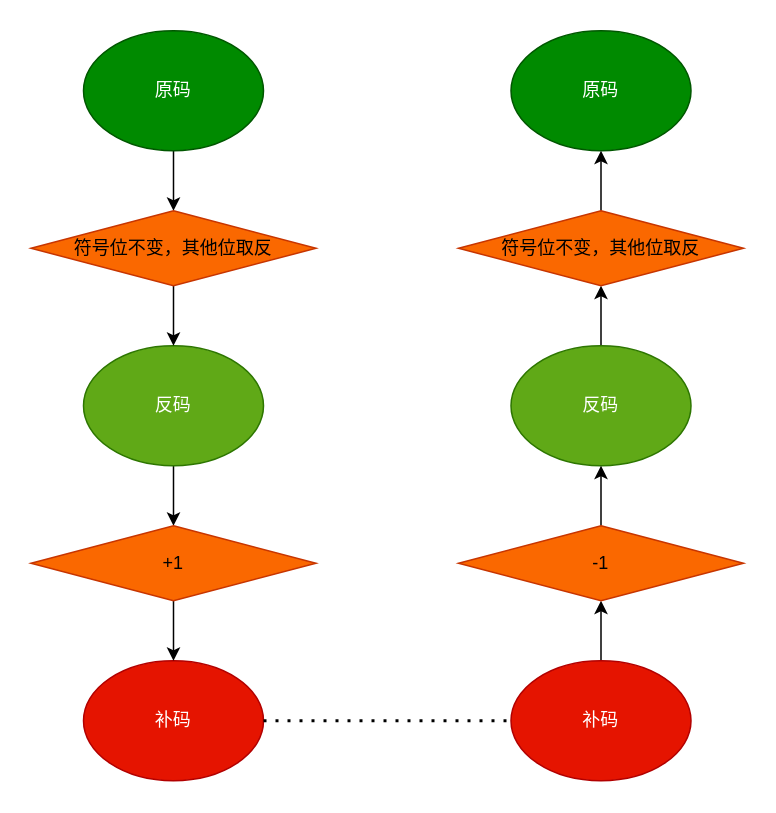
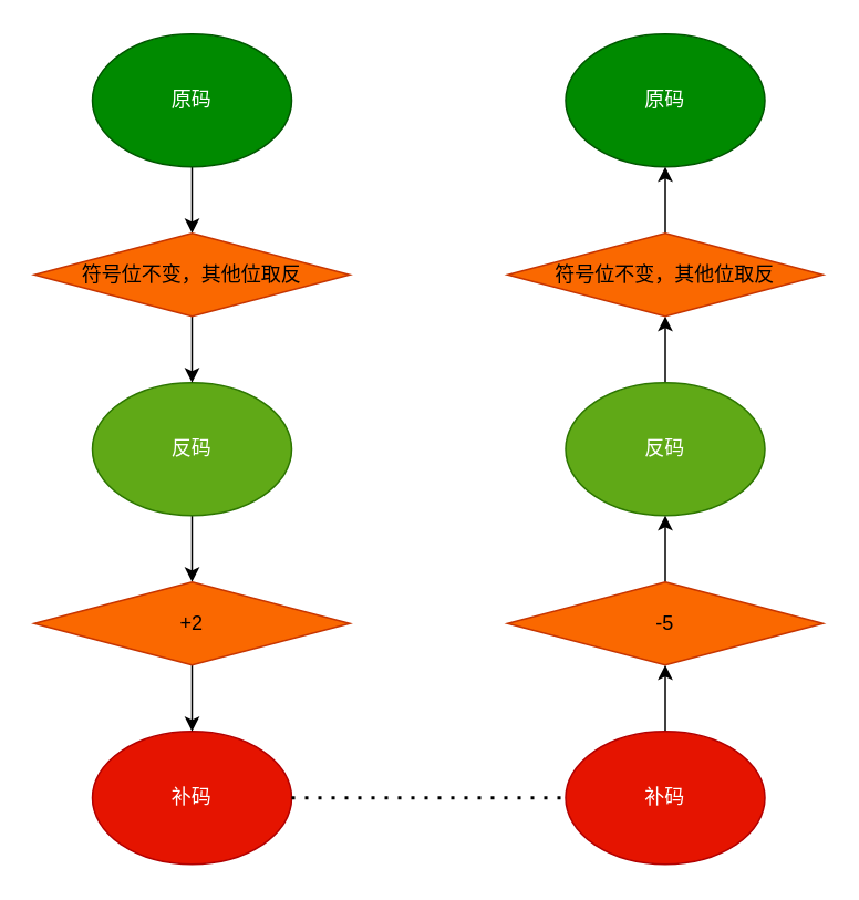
  <mxCell id="0" />
  <mxCell id="1" parent="0" />
  <mxCell id="2" value="" style="edgeStyle=orthogonalEdgeStyle;rounded=0;orthogonalLoop=1;jettySize=auto;html=1;" edge="1" parent="1" source="3" target="8"><mxGeometry relative="1" as="geometry" /></mxCell>
  <mxCell id="3" value="原码" style="ellipse;whiteSpace=wrap;html=1;fillColor=#008a00;fontColor=#ffffff;strokeColor=#005700;" vertex="1" parent="1"><mxGeometry x="55" y="20" width="120" height="80" as="geometry" /></mxCell>
  <mxCell id="4" value="" style="edgeStyle=orthogonalEdgeStyle;rounded=0;orthogonalLoop=1;jettySize=auto;html=1;" edge="1" parent="1" source="5" target="10"><mxGeometry relative="1" as="geometry" /></mxCell>
  <mxCell id="5" value="反码" style="ellipse;whiteSpace=wrap;html=1;fillColor=#60a917;fontColor=#ffffff;strokeColor=#2D7600;" vertex="1" parent="1"><mxGeometry x="55" y="230" width="120" height="80" as="geometry" /></mxCell>
  <mxCell id="6" value="补码" style="ellipse;whiteSpace=wrap;html=1;fillColor=#e51400;fontColor=#ffffff;strokeColor=#B20000;" vertex="1" parent="1"><mxGeometry x="55" y="440" width="120" height="80" as="geometry" /></mxCell>
  <mxCell id="7" value="" style="edgeStyle=orthogonalEdgeStyle;rounded=0;orthogonalLoop=1;jettySize=auto;html=1;" edge="1" parent="1" source="8" target="5"><mxGeometry relative="1" as="geometry" /></mxCell>
  <mxCell id="8" value="符号位不变，其他位取反" style="rhombus;whiteSpace=wrap;html=1;fillColor=#fa6800;fontColor=#000000;strokeColor=#C73500;" vertex="1" parent="1"><mxGeometry x="20" y="140" width="190" height="50" as="geometry" /></mxCell>
  <mxCell id="9" value="" style="edgeStyle=orthogonalEdgeStyle;rounded=0;orthogonalLoop=1;jettySize=auto;html=1;" edge="1" parent="1" source="10" target="6"><mxGeometry relative="1" as="geometry" /></mxCell>
- <mxCell id="10" value="+1" style="rhombus;whiteSpace=wrap;html=1;fillColor=#fa6800;fontColor=#000000;strokeColor=#C73500;" vertex="1" parent="1"><mxGeometry x="20" y="350" width="190" height="50" as="geometry" /></mxCell>
+ <mxCell id="10" value="+2" style="rhombus;whiteSpace=wrap;html=1;fillColor=#fa6800;fontColor=#000000;strokeColor=#C73500;" vertex="1" parent="1"><mxGeometry x="20" y="350" width="190" height="50" as="geometry" /></mxCell>
  <mxCell id="11" value="原码" style="ellipse;whiteSpace=wrap;html=1;fillColor=#008a00;fontColor=#ffffff;strokeColor=#005700;" vertex="1" parent="1"><mxGeometry x="340" y="20" width="120" height="80" as="geometry" /></mxCell>
  <mxCell id="12" value="" style="edgeStyle=orthogonalEdgeStyle;rounded=0;orthogonalLoop=1;jettySize=auto;html=1;" edge="1" parent="1" source="13" target="17"><mxGeometry relative="1" as="geometry" /></mxCell>
  <mxCell id="13" value="反码" style="ellipse;whiteSpace=wrap;html=1;fillColor=#60a917;fontColor=#ffffff;strokeColor=#2D7600;" vertex="1" parent="1"><mxGeometry x="340" y="230" width="120" height="80" as="geometry" /></mxCell>
  <mxCell id="14" value="" style="edgeStyle=orthogonalEdgeStyle;rounded=0;orthogonalLoop=1;jettySize=auto;html=1;" edge="1" parent="1" source="15" target="19"><mxGeometry relative="1" as="geometry" /></mxCell>
  <mxCell id="15" value="补码" style="ellipse;whiteSpace=wrap;html=1;fillColor=#e51400;fontColor=#ffffff;strokeColor=#B20000;" vertex="1" parent="1"><mxGeometry x="340" y="440" width="120" height="80" as="geometry" /></mxCell>
  <mxCell id="16" value="" style="edgeStyle=orthogonalEdgeStyle;rounded=0;orthogonalLoop=1;jettySize=auto;html=1;" edge="1" parent="1" source="17" target="11"><mxGeometry relative="1" as="geometry" /></mxCell>
  <mxCell id="17" value="符号位不变，其他位取反" style="rhombus;whiteSpace=wrap;html=1;fillColor=#fa6800;fontColor=#000000;strokeColor=#C73500;" vertex="1" parent="1"><mxGeometry x="305" y="140" width="190" height="50" as="geometry" /></mxCell>
  <mxCell id="18" value="" style="edgeStyle=orthogonalEdgeStyle;rounded=0;orthogonalLoop=1;jettySize=auto;html=1;" edge="1" parent="1" source="19" target="13"><mxGeometry relative="1" as="geometry" /></mxCell>
- <mxCell id="19" value="-1" style="rhombus;whiteSpace=wrap;html=1;fillColor=#fa6800;fontColor=#000000;strokeColor=#C73500;" vertex="1" parent="1"><mxGeometry x="305" y="350" width="190" height="50" as="geometry" /></mxCell>
+ <mxCell id="19" value="-5" style="rhombus;whiteSpace=wrap;html=1;fillColor=#fa6800;fontColor=#000000;strokeColor=#C73500;" vertex="1" parent="1"><mxGeometry x="305" y="350" width="190" height="50" as="geometry" /></mxCell>
  <mxCell id="20" value="" style="endArrow=none;dashed=1;html=1;dashPattern=1 3;strokeWidth=2;rounded=0;entryX=0;entryY=0.5;entryDx=0;entryDy=0;exitX=1;exitY=0.5;exitDx=0;exitDy=0;" edge="1" parent="1" source="6" target="15"><mxGeometry width="50" height="50" relative="1" as="geometry"><mxPoint x="225" y="290" as="sourcePoint" /><mxPoint x="275" y="240" as="targetPoint" /></mxGeometry></mxCell>
